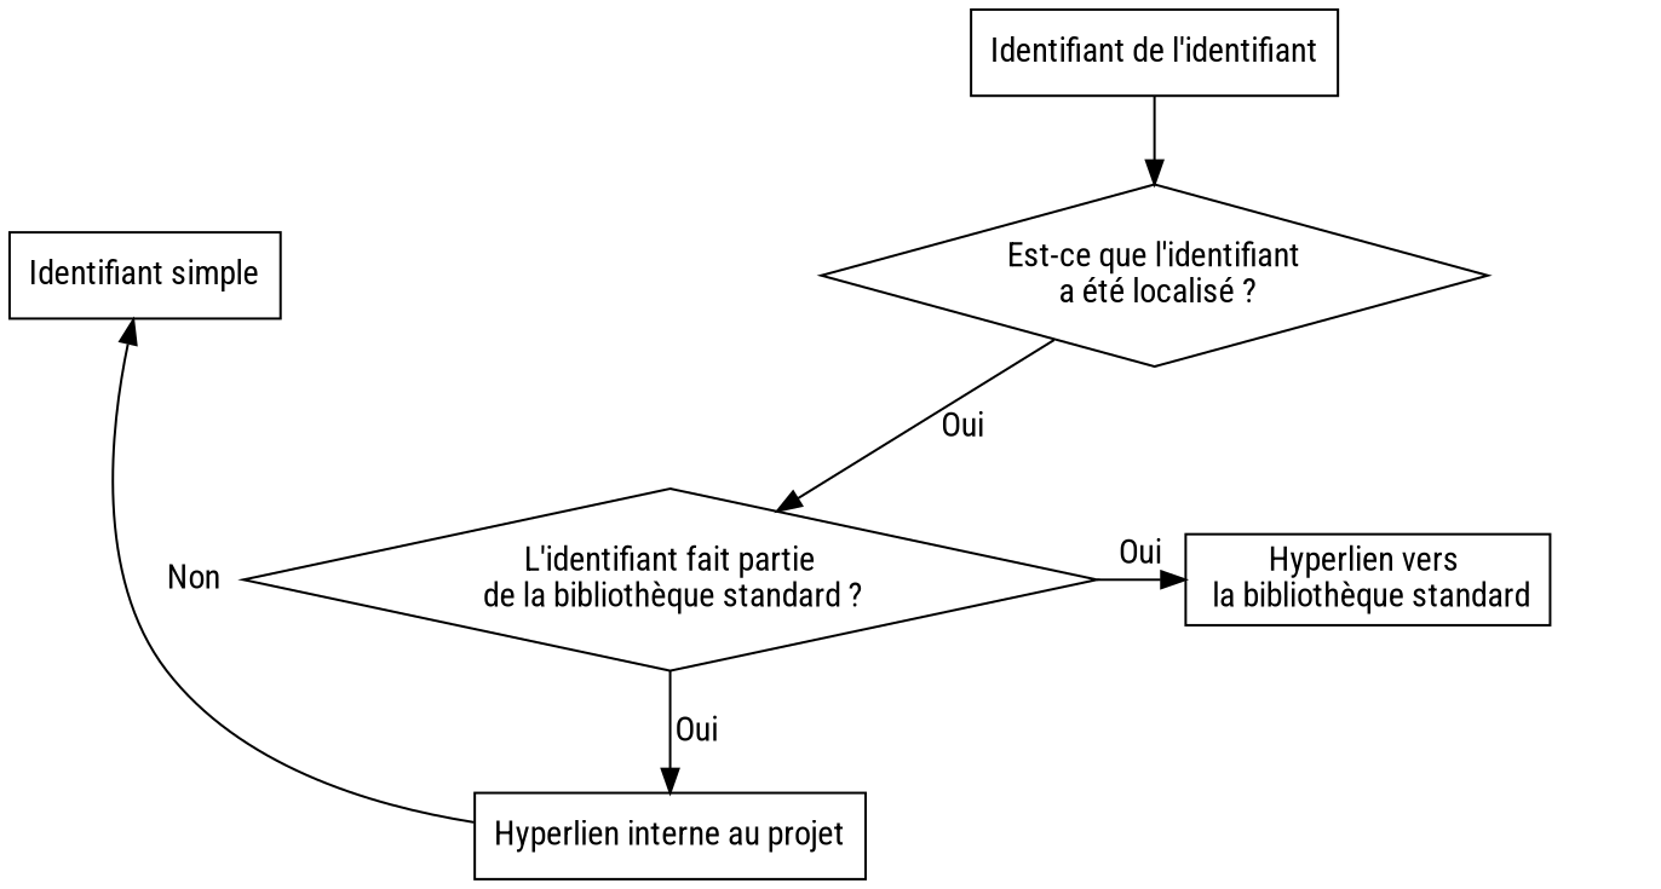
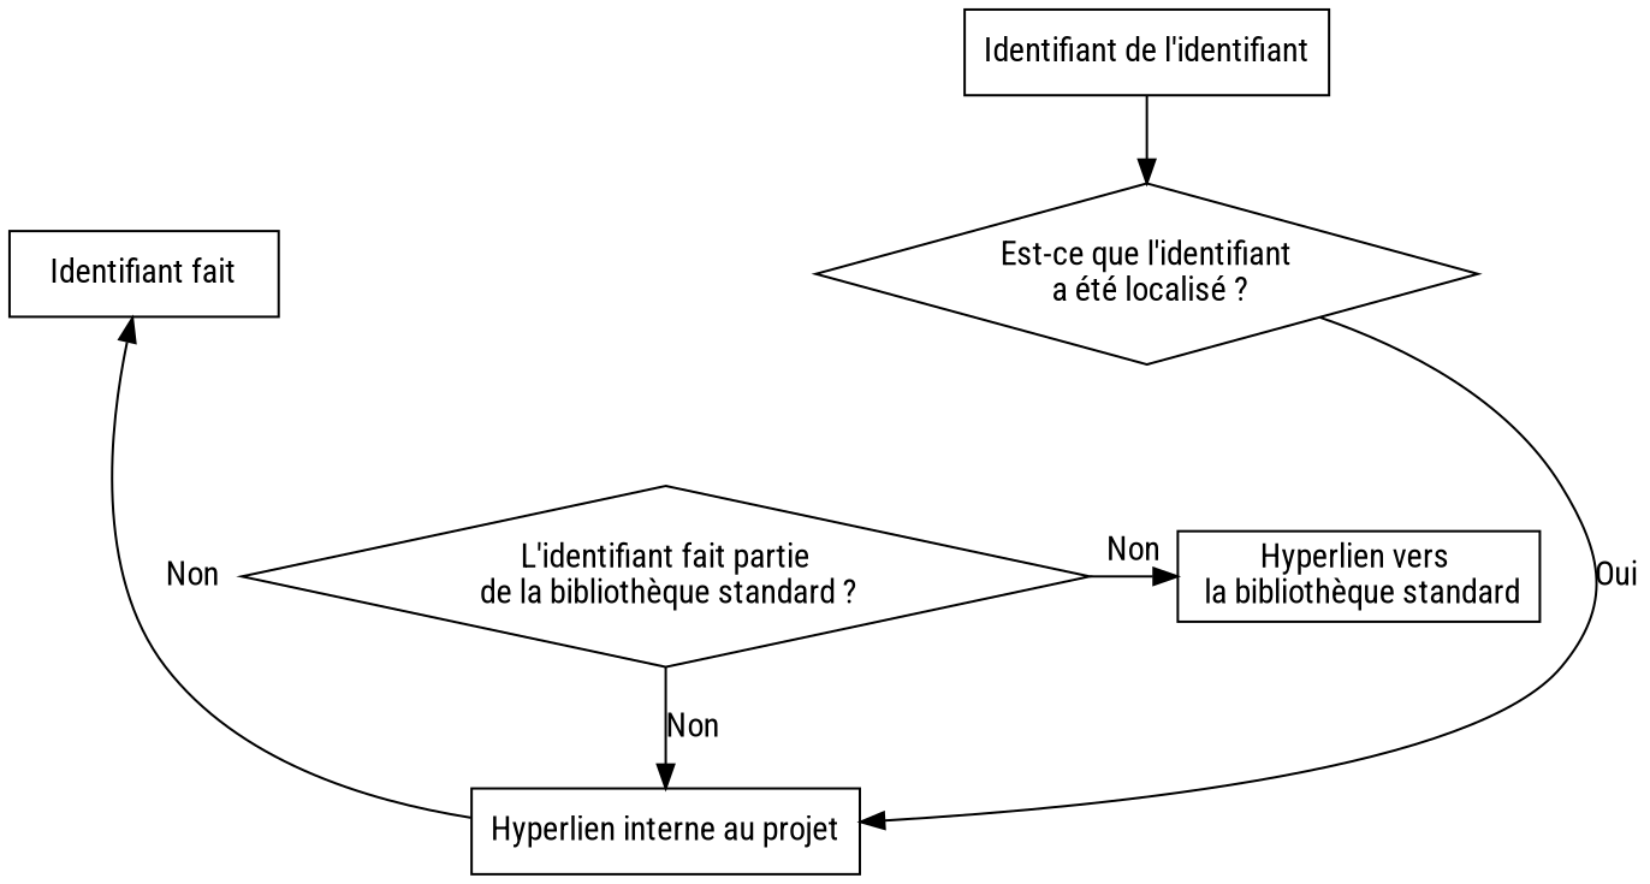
  digraph {
    fontname="Roboto Condensed"
    node [fontname="Roboto Condensed" shape=box]
    edge [arrowsize=1 fontname="Roboto Condensed"]
    n1 [label="Est-ce que l'identifiant\n a été localisé ?" shape=diamond]
-   n2 [label="Identifiant simple"]
+   n2 [label="Identifiant fait"]
    n3 [label="L'identifiant fait partie\n de la bibliothèque standard ?" shape=diamond]
    n4 [label="Hyperlien vers \n la bibliothèque standard"]
    n5 [label="Hyperlien interne au projet"]
    n6 [label="Identifiant de l'identifiant"]
    subgraph sub_1 {
      rank=same
      n1
      n2
    }
    subgraph sub_2 {
      rank=same
      n3
      n4
    }
-   n1 -> n3 [label=Oui]
-   n3 -> n4 [label=Oui]
-   n3 -> n5 [label=Oui]
+   n1 -> n5 [label=Oui]
+   n3 -> n4 [label=Non]
+   n3 -> n5 [label=Non]
    n5 -> n2 [label=Non]
    n6 -> n1
  }
